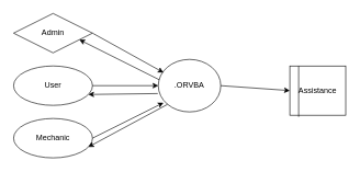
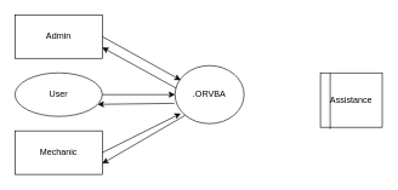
  <mxCell id="0" />
  <mxCell id="1" parent="0" />
- <mxCell id="2" value="Admin" style="rhombus;whiteSpace=wrap;html=1;" vertex="1" parent="1"><mxGeometry x="20" y="20" width="120" height="60" as="geometry" /></mxCell>
+ <mxCell id="2" value="Admin" style="rounded=0;whiteSpace=wrap;html=1;" vertex="1" parent="1"><mxGeometry x="20" y="20" width="120" height="60" as="geometry" /></mxCell>
  <mxCell id="3" value="User" style="ellipse;whiteSpace=wrap;html=1;" vertex="1" parent="1"><mxGeometry x="20" y="100" width="120" height="60" as="geometry" /></mxCell>
- <mxCell id="4" value="Mechanic" style="ellipse;whiteSpace=wrap;html=1;" vertex="1" parent="1"><mxGeometry x="20" y="180" width="120" height="60" as="geometry" /></mxCell>
+ <mxCell id="4" value="Mechanic" style="rounded=0;whiteSpace=wrap;html=1;" vertex="1" parent="1"><mxGeometry x="20" y="180" width="120" height="60" as="geometry" /></mxCell>
  <mxCell id="5" value=".ORVBA" style="ellipse;whiteSpace=wrap;html=1;" vertex="1" parent="1"><mxGeometry x="240" y="90" width="95" height="80" as="geometry" /></mxCell>
  <mxCell id="6" value="Assistance" style="rounded=0;whiteSpace=wrap;html=1;" vertex="1" parent="1"><mxGeometry x="440" y="100" width="85" height="75" as="geometry" /></mxCell>
  <mxCell id="7" value="" style="endArrow=none;html=1;rounded=0;entryX=0.158;entryY=0;entryDx=0;entryDy=0;entryPerimeter=0;exitX=0.158;exitY=1.033;exitDx=0;exitDy=0;exitPerimeter=0;" edge="1" parent="1" source="6" target="6"><mxGeometry width="50" height="50" relative="1" as="geometry"><mxPoint x="460" y="170" as="sourcePoint" /><mxPoint x="480" y="80" as="targetPoint" /></mxGeometry></mxCell>
  <mxCell id="8" value="" style="endArrow=classic;html=1;rounded=0;entryX=0.083;entryY=0.25;entryDx=0;entryDy=0;entryPerimeter=0;exitX=1;exitY=0.5;exitDx=0;exitDy=0;" edge="1" parent="1" source="2" target="5"><mxGeometry width="50" height="50" relative="1" as="geometry"><mxPoint x="200" y="150" as="sourcePoint" /><mxPoint x="250" y="100" as="targetPoint" /></mxGeometry></mxCell>
  <mxCell id="9" value="" style="endArrow=classic;html=1;rounded=0;exitX=1;exitY=0.5;exitDx=0;exitDy=0;entryX=0;entryY=0.5;entryDx=0;entryDy=0;entryPerimeter=0;" edge="1" parent="1" source="3" target="5"><mxGeometry width="50" height="50" relative="1" as="geometry"><mxPoint x="130" y="110" as="sourcePoint" /><mxPoint x="244" y="143" as="targetPoint" /></mxGeometry></mxCell>
  <mxCell id="10" value="" style="endArrow=classic;html=1;rounded=0;entryX=0.083;entryY=0.825;entryDx=0;entryDy=0;entryPerimeter=0;exitX=1;exitY=0.5;exitDx=0;exitDy=0;" edge="1" parent="1" source="4" target="5"><mxGeometry width="50" height="50" relative="1" as="geometry"><mxPoint x="160" y="70" as="sourcePoint" /><mxPoint x="270" y="130" as="targetPoint" /></mxGeometry></mxCell>
  <mxCell id="11" value="" style="endArrow=classic;html=1;rounded=0;entryX=1;entryY=0.75;entryDx=0;entryDy=0;exitX=-0.008;exitY=0.65;exitDx=0;exitDy=0;exitPerimeter=0;" edge="1" parent="1" source="5" target="3"><mxGeometry width="50" height="50" relative="1" as="geometry"><mxPoint x="230" y="140" as="sourcePoint" /><mxPoint x="250" y="100" as="targetPoint" /></mxGeometry></mxCell>
  <mxCell id="12" value="" style="endArrow=classic;html=1;rounded=0;entryX=1;entryY=0.75;entryDx=0;entryDy=0;exitX=0;exitY=1;exitDx=0;exitDy=0;" edge="1" parent="1" source="5" target="4"><mxGeometry width="50" height="50" relative="1" as="geometry"><mxPoint x="249" y="152" as="sourcePoint" /><mxPoint x="150" y="155" as="targetPoint" /></mxGeometry></mxCell>
  <mxCell id="13" value="" style="endArrow=classic;html=1;rounded=0;entryX=1;entryY=0.75;entryDx=0;entryDy=0;exitX=0.017;exitY=0.388;exitDx=0;exitDy=0;exitPerimeter=0;" edge="1" parent="1" source="5" target="2"><mxGeometry width="50" height="50" relative="1" as="geometry"><mxPoint x="249" y="152" as="sourcePoint" /><mxPoint x="150" y="155" as="targetPoint" /></mxGeometry></mxCell>
- <mxCell id="14" value="" style="endArrow=classic;html=1;rounded=0;entryX=0;entryY=0.5;entryDx=0;entryDy=0;exitX=1;exitY=0.5;exitDx=0;exitDy=0;" edge="1" parent="1" source="5" target="6"><mxGeometry width="50" height="50" relative="1" as="geometry"><mxPoint x="200" y="150" as="sourcePoint" /><mxPoint x="250" y="100" as="targetPoint" /></mxGeometry></mxCell>
